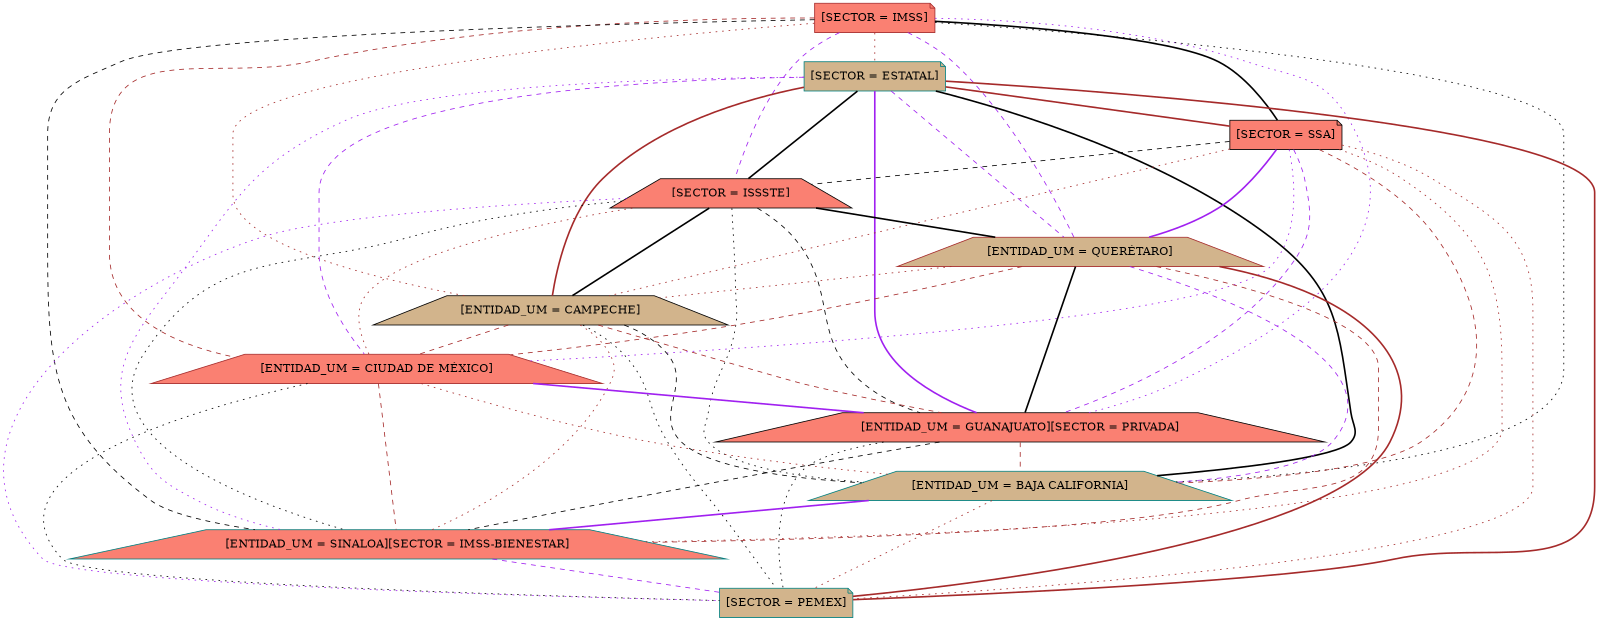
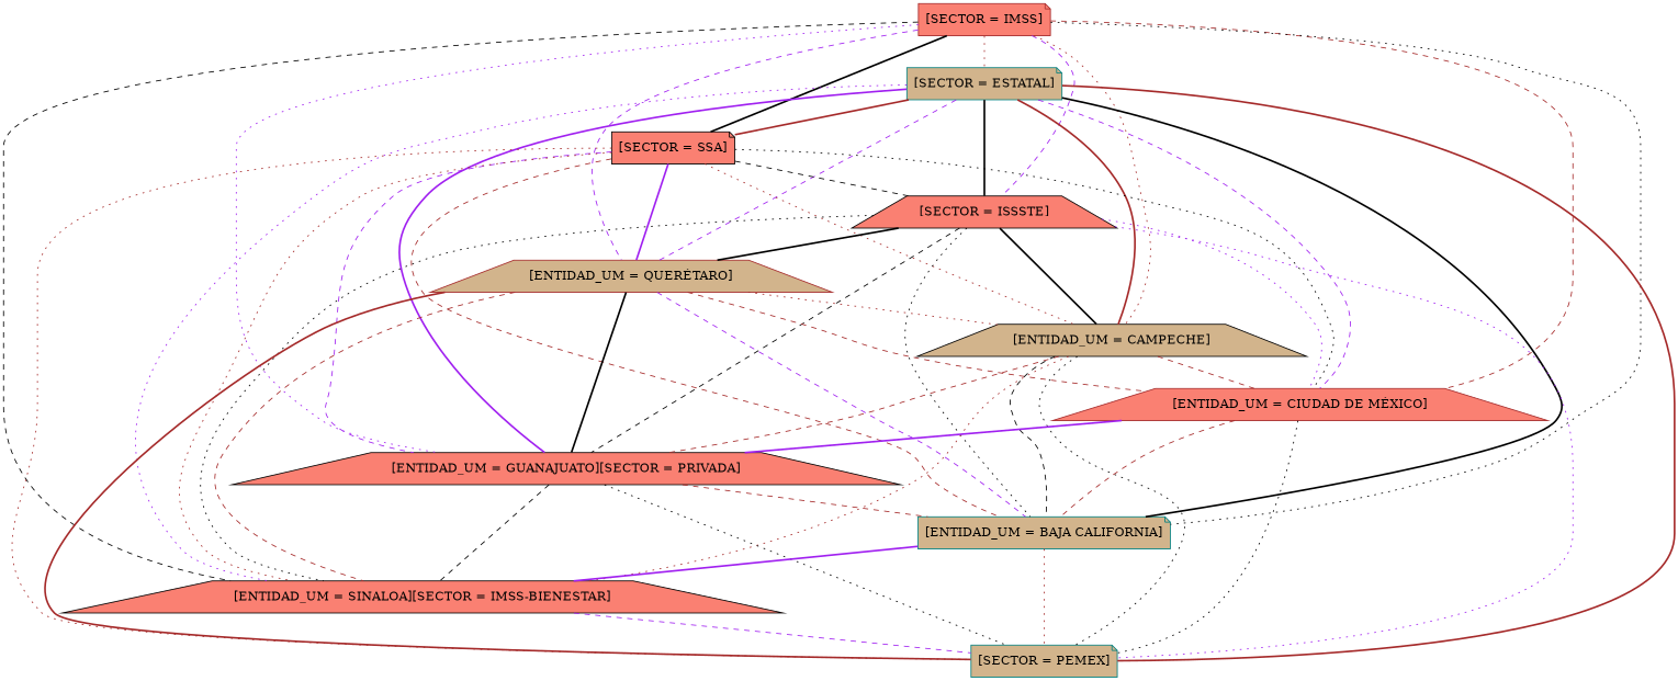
  strict graph {
    node [color=teal fillcolor=salmon shape=trapezium style=filled]
    edge [color=brown style=dashed]
    "[SECTOR = IMSS]" [color=brown shape=note weight=383]
    "[SECTOR = ESTATAL]" [fillcolor=tan shape=note weight=8]
    "[SECTOR = SSA]" [color=black shape=note weight=316]
    "[SECTOR = ISSSTE]" [color=black weight=20]
    "[ENTIDAD_UM = QUERÉTARO]" [color=brown fillcolor=tan weight=14]
    "[ENTIDAD_UM = CAMPECHE]" [color=black fillcolor=tan weight=6]
    "[ENTIDAD_UM = CIUDAD DE MÉXICO]" [color=brown weight=67]
    "[ENTIDAD_UM = GUANAJUATO][SECTOR = PRIVADA]" [color=black weight=62]
-   "[ENTIDAD_UM = BAJA CALIFORNIA]" [fillcolor=tan weight=5]
-   "[ENTIDAD_UM = SINALOA][SECTOR = IMSS-BIENESTAR]" [weight=2]
+   "[ENTIDAD_UM = BAJA CALIFORNIA]" [fillcolor=tan shape=note weight=5]
+   "[ENTIDAD_UM = SINALOA][SECTOR = IMSS-BIENESTAR]" [color=black weight=2]
    "[SECTOR = PEMEX]" [fillcolor=tan shape=note weight=17]
    "[SECTOR = IMSS]" -- "[SECTOR = ESTATAL]" [style=dotted]
    "[SECTOR = IMSS]" -- "[SECTOR = SSA]" [color=black style=bold]
    "[SECTOR = IMSS]" -- "[SECTOR = ISSSTE]" [color=purple]
    "[SECTOR = IMSS]" -- "[ENTIDAD_UM = QUERÉTARO]" [color=purple]
    "[SECTOR = IMSS]" -- "[ENTIDAD_UM = CAMPECHE]" [style=dotted]
    "[SECTOR = IMSS]" -- "[ENTIDAD_UM = CIUDAD DE MÉXICO]"
    "[SECTOR = IMSS]" -- "[ENTIDAD_UM = GUANAJUATO][SECTOR = PRIVADA]" [color=purple style=dotted]
    "[SECTOR = IMSS]" -- "[ENTIDAD_UM = BAJA CALIFORNIA]" [color=black style=dotted]
    "[SECTOR = IMSS]" -- "[ENTIDAD_UM = SINALOA][SECTOR = IMSS-BIENESTAR]" [color=black]
    "[SECTOR = ESTATAL]" -- "[SECTOR = SSA]" [style=bold]
    "[SECTOR = ESTATAL]" -- "[SECTOR = ISSSTE]" [color=black style=bold]
    "[SECTOR = ESTATAL]" -- "[ENTIDAD_UM = QUERÉTARO]" [color=purple]
    "[SECTOR = ESTATAL]" -- "[ENTIDAD_UM = CAMPECHE]" [style=bold]
    "[SECTOR = ESTATAL]" -- "[ENTIDAD_UM = CIUDAD DE MÉXICO]" [color=purple]
    "[SECTOR = ESTATAL]" -- "[ENTIDAD_UM = GUANAJUATO][SECTOR = PRIVADA]" [color=purple style=bold]
    "[SECTOR = ESTATAL]" -- "[ENTIDAD_UM = BAJA CALIFORNIA]" [color=black style=bold]
    "[SECTOR = ESTATAL]" -- "[ENTIDAD_UM = SINALOA][SECTOR = IMSS-BIENESTAR]" [color=purple style=dotted]
    "[SECTOR = ESTATAL]" -- "[SECTOR = PEMEX]" [style=bold]
    "[SECTOR = SSA]" -- "[SECTOR = ISSSTE]" [color=black]
    "[SECTOR = SSA]" -- "[ENTIDAD_UM = QUERÉTARO]" [color=purple style=bold]
    "[SECTOR = SSA]" -- "[ENTIDAD_UM = CAMPECHE]" [style=dotted]
-   "[SECTOR = SSA]" -- "[ENTIDAD_UM = CIUDAD DE MÉXICO]" [color=purple style=dotted]
+   "[SECTOR = SSA]" -- "[ENTIDAD_UM = CIUDAD DE MÉXICO]" [color=black style=dotted]
    "[SECTOR = SSA]" -- "[ENTIDAD_UM = GUANAJUATO][SECTOR = PRIVADA]" [color=purple]
    "[SECTOR = SSA]" -- "[ENTIDAD_UM = BAJA CALIFORNIA]"
    "[SECTOR = SSA]" -- "[ENTIDAD_UM = SINALOA][SECTOR = IMSS-BIENESTAR]" [style=dotted]
    "[SECTOR = SSA]" -- "[SECTOR = PEMEX]" [style=dotted]
    "[SECTOR = ISSSTE]" -- "[ENTIDAD_UM = QUERÉTARO]" [color=black style=bold]
    "[SECTOR = ISSSTE]" -- "[ENTIDAD_UM = CAMPECHE]" [color=black style=bold]
-   "[SECTOR = ISSSTE]" -- "[ENTIDAD_UM = CIUDAD DE MÉXICO]" [style=dotted]
+   "[SECTOR = ISSSTE]" -- "[ENTIDAD_UM = CIUDAD DE MÉXICO]" [color=purple style=dotted]
    "[SECTOR = ISSSTE]" -- "[ENTIDAD_UM = GUANAJUATO][SECTOR = PRIVADA]" [color=black]
    "[SECTOR = ISSSTE]" -- "[ENTIDAD_UM = BAJA CALIFORNIA]" [color=black style=dotted]
    "[SECTOR = ISSSTE]" -- "[ENTIDAD_UM = SINALOA][SECTOR = IMSS-BIENESTAR]" [color=black style=dotted]
    "[SECTOR = ISSSTE]" -- "[SECTOR = PEMEX]" [color=purple style=dotted]
    "[ENTIDAD_UM = QUERÉTARO]" -- "[ENTIDAD_UM = CAMPECHE]" [style=dotted]
    "[ENTIDAD_UM = QUERÉTARO]" -- "[ENTIDAD_UM = CIUDAD DE MÉXICO]"
    "[ENTIDAD_UM = QUERÉTARO]" -- "[ENTIDAD_UM = GUANAJUATO][SECTOR = PRIVADA]" [color=black style=bold]
    "[ENTIDAD_UM = QUERÉTARO]" -- "[ENTIDAD_UM = BAJA CALIFORNIA]" [color=purple]
    "[ENTIDAD_UM = QUERÉTARO]" -- "[ENTIDAD_UM = SINALOA][SECTOR = IMSS-BIENESTAR]"
    "[ENTIDAD_UM = QUERÉTARO]" -- "[SECTOR = PEMEX]" [style=bold]
    "[ENTIDAD_UM = CAMPECHE]" -- "[ENTIDAD_UM = CIUDAD DE MÉXICO]"
    "[ENTIDAD_UM = CAMPECHE]" -- "[ENTIDAD_UM = GUANAJUATO][SECTOR = PRIVADA]"
    "[ENTIDAD_UM = CAMPECHE]" -- "[ENTIDAD_UM = BAJA CALIFORNIA]" [color=black]
    "[ENTIDAD_UM = CAMPECHE]" -- "[ENTIDAD_UM = SINALOA][SECTOR = IMSS-BIENESTAR]" [style=dotted]
    "[ENTIDAD_UM = CAMPECHE]" -- "[SECTOR = PEMEX]" [color=black style=dotted]
    "[ENTIDAD_UM = CIUDAD DE MÉXICO]" -- "[ENTIDAD_UM = GUANAJUATO][SECTOR = PRIVADA]" [color=purple style=bold]
-   "[ENTIDAD_UM = CIUDAD DE MÉXICO]" -- "[ENTIDAD_UM = BAJA CALIFORNIA]" [style=dotted]
-   "[ENTIDAD_UM = CIUDAD DE MÉXICO]" -- "[ENTIDAD_UM = SINALOA][SECTOR = IMSS-BIENESTAR]"
+   "[ENTIDAD_UM = CIUDAD DE MÉXICO]" -- "[ENTIDAD_UM = BAJA CALIFORNIA]"
    "[ENTIDAD_UM = CIUDAD DE MÉXICO]" -- "[SECTOR = PEMEX]" [color=black style=dotted]
    "[ENTIDAD_UM = GUANAJUATO][SECTOR = PRIVADA]" -- "[ENTIDAD_UM = BAJA CALIFORNIA]"
    "[ENTIDAD_UM = GUANAJUATO][SECTOR = PRIVADA]" -- "[ENTIDAD_UM = SINALOA][SECTOR = IMSS-BIENESTAR]" [color=black]
    "[ENTIDAD_UM = GUANAJUATO][SECTOR = PRIVADA]" -- "[SECTOR = PEMEX]" [color=black style=dotted]
    "[ENTIDAD_UM = BAJA CALIFORNIA]" -- "[ENTIDAD_UM = SINALOA][SECTOR = IMSS-BIENESTAR]" [color=purple style=bold]
    "[ENTIDAD_UM = BAJA CALIFORNIA]" -- "[SECTOR = PEMEX]" [style=dotted]
    "[ENTIDAD_UM = SINALOA][SECTOR = IMSS-BIENESTAR]" -- "[SECTOR = PEMEX]" [color=purple]
  }
